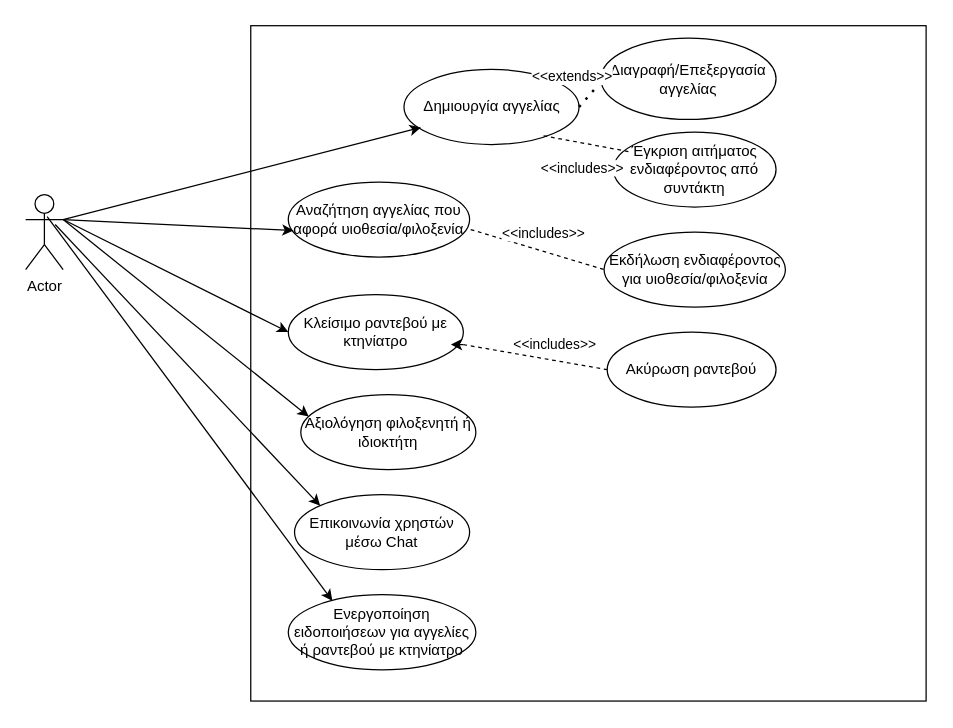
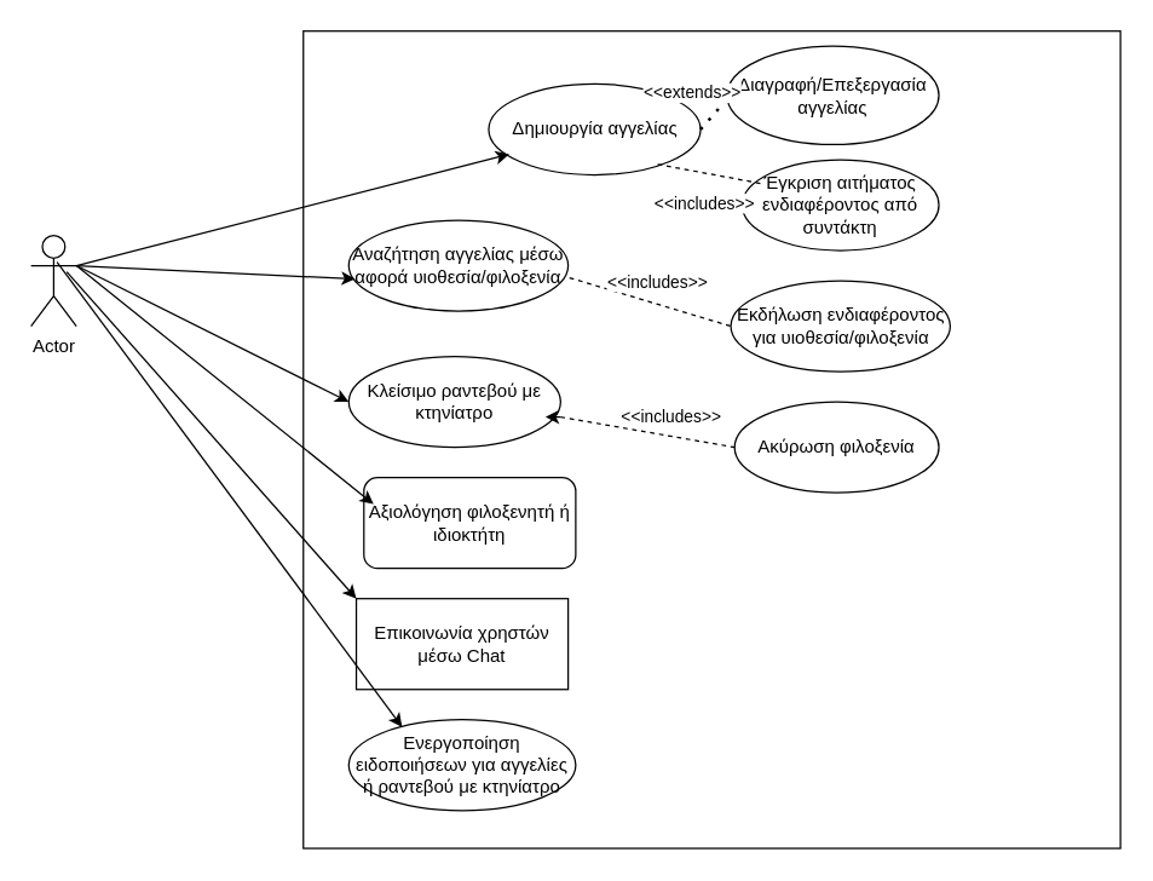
  <mxCell id="0" />
  <mxCell id="1" parent="0" />
  <mxCell id="2" value="Actor" style="shape=umlActor;verticalLabelPosition=bottom;verticalAlign=top;html=1;outlineConnect=0;" vertex="1" parent="1"><mxGeometry x="20" y="155" width="30" height="60" as="geometry" /></mxCell>
  <mxCell id="3" value="Δημιουργία αγγελίας" style="ellipse;whiteSpace=wrap;html=1;fillColor=none;" vertex="1" parent="1"><mxGeometry x="322.5" y="55" width="140" height="60" as="geometry" /></mxCell>
  <mxCell id="4" value="" style="endArrow=classic;html=1;rounded=0;exitX=1;exitY=0.333;exitDx=0;exitDy=0;exitPerimeter=0;entryX=0.097;entryY=0.773;entryDx=0;entryDy=0;entryPerimeter=0;" edge="1" parent="1" source="2" target="3"><mxGeometry width="50" height="50" relative="1" as="geometry"><mxPoint x="190" y="135" as="sourcePoint" /><mxPoint x="240" y="85" as="targetPoint" /></mxGeometry></mxCell>
  <mxCell id="5" value="Διαγραφή/Επεξεργασία αγγελίας" style="ellipse;whiteSpace=wrap;html=1;fillColor=none;" vertex="1" parent="1"><mxGeometry x="480" y="30" width="140" height="65" as="geometry" /></mxCell>
  <mxCell id="6" value="&amp;lt;&amp;lt;extends&amp;gt;&amp;gt;" style="endArrow=none;dashed=1;html=1;dashPattern=1 3;strokeWidth=2;rounded=0;exitX=1;exitY=0.5;exitDx=0;exitDy=0;" edge="1" parent="1" source="3"><mxGeometry x="0.091" y="20" width="50" height="50" relative="1" as="geometry"><mxPoint x="430" y="115" as="sourcePoint" /><mxPoint x="480" y="65" as="targetPoint" /><mxPoint as="offset" /></mxGeometry></mxCell>
  <mxCell id="7" value="Έγκριση αιτήματος ενδιαφέροντος από συντάκτη" style="ellipse;whiteSpace=wrap;html=1;fillColor=none;" vertex="1" parent="1"><mxGeometry x="490" y="105" width="130" height="60" as="geometry" /></mxCell>
  <mxCell id="8" value="&amp;lt;&amp;lt;includes&amp;gt;&amp;gt;" style="endArrow=none;dashed=1;html=1;rounded=0;entryX=0.789;entryY=0.88;entryDx=0;entryDy=0;entryPerimeter=0;exitX=0.092;exitY=0.26;exitDx=0;exitDy=0;exitPerimeter=0;" edge="1" parent="1" source="7" target="3"><mxGeometry x="-0.03" y="20" width="50" height="50" relative="1" as="geometry"><mxPoint x="500" y="115" as="sourcePoint" /><mxPoint x="200" y="45" as="targetPoint" /><Array as="points" /><mxPoint as="offset" /></mxGeometry></mxCell>
- <mxCell id="9" value="Αναζήτηση αγγελίας που αφορά υιοθεσία/φιλοξενία" style="ellipse;whiteSpace=wrap;html=1;fillColor=none;" vertex="1" parent="1"><mxGeometry x="230" y="145" width="145" height="60" as="geometry" /></mxCell>
+ <mxCell id="9" value="Αναζήτηση αγγελίας μέσω αφορά υιοθεσία/φιλοξενία" style="ellipse;whiteSpace=wrap;html=1;fillColor=none;" vertex="1" parent="1"><mxGeometry x="230" y="145" width="145" height="60" as="geometry" /></mxCell>
  <mxCell id="10" value="" style="endArrow=classic;html=1;rounded=0;exitX=1;exitY=0.333;exitDx=0;exitDy=0;exitPerimeter=0;entryX=0.029;entryY=0.647;entryDx=0;entryDy=0;entryPerimeter=0;" edge="1" parent="1" source="2" target="9"><mxGeometry width="50" height="50" relative="1" as="geometry"><mxPoint x="175" y="255" as="sourcePoint" /><mxPoint x="225" y="205" as="targetPoint" /></mxGeometry></mxCell>
  <mxCell id="11" value="Εκδήλωση ενδιαφέροντος για υιοθεσία/φιλοξενία" style="ellipse;whiteSpace=wrap;html=1;fillColor=none;" vertex="1" parent="1"><mxGeometry x="482.5" y="185" width="145" height="60" as="geometry" /></mxCell>
  <mxCell id="12" value="&amp;lt;&amp;lt;includes&amp;gt;&amp;gt;" style="endArrow=none;dashed=1;html=1;rounded=0;entryX=0;entryY=0.5;entryDx=0;entryDy=0;exitX=1.006;exitY=0.633;exitDx=0;exitDy=0;exitPerimeter=0;" edge="1" parent="1" source="9" target="11"><mxGeometry x="0.032" y="14" width="50" height="50" relative="1" as="geometry"><mxPoint x="394" y="240" as="sourcePoint" /><mxPoint x="444" y="190" as="targetPoint" /><mxPoint as="offset" /></mxGeometry></mxCell>
  <mxCell id="13" value="Κλείσιμο ραντεβού με κτηνίατρο" style="ellipse;whiteSpace=wrap;html=1;fillColor=none;" vertex="1" parent="1"><mxGeometry x="230" y="235" width="140" height="60" as="geometry" /></mxCell>
  <mxCell id="14" value="" style="endArrow=classic;html=1;rounded=0;entryX=0;entryY=0.5;entryDx=0;entryDy=0;exitX=1;exitY=0.333;exitDx=0;exitDy=0;exitPerimeter=0;" edge="1" parent="1" source="2" target="13"><mxGeometry width="50" height="50" relative="1" as="geometry"><mxPoint x="120" y="265" as="sourcePoint" /><mxPoint x="170" y="215" as="targetPoint" /></mxGeometry></mxCell>
- <mxCell id="15" value="Ακύρωση ραντεβού" style="ellipse;whiteSpace=wrap;html=1;fillColor=none;" vertex="1" parent="1"><mxGeometry x="485" y="265" width="135" height="60" as="geometry" /></mxCell>
+ <mxCell id="15" value="Ακύρωση φιλοξενία" style="ellipse;whiteSpace=wrap;html=1;fillColor=none;" vertex="1" parent="1"><mxGeometry x="485" y="265" width="135" height="60" as="geometry" /></mxCell>
  <mxCell id="16" value="&amp;lt;&amp;lt;includes&amp;gt;&amp;gt;" style="endArrow=none;dashed=1;html=1;rounded=0;entryX=0;entryY=0.5;entryDx=0;entryDy=0;" edge="1" parent="1" target="15"><mxGeometry x="0.239" y="13" width="50" height="50" relative="1" as="geometry"><mxPoint x="370" y="275" as="sourcePoint" /><mxPoint x="420" y="265" as="targetPoint" /><mxPoint as="offset" /></mxGeometry></mxCell>
  <mxCell id="17" style="edgeStyle=orthogonalEdgeStyle;rounded=0;orthogonalLoop=1;jettySize=auto;html=1;exitX=0.5;exitY=0;exitDx=0;exitDy=0;" edge="1" parent="1"><mxGeometry relative="1" as="geometry"><mxPoint x="360" y="275" as="targetPoint" /><mxPoint x="370" y="275" as="sourcePoint" /></mxGeometry></mxCell>
  <mxCell id="18" value="" style="endArrow=classic;html=1;rounded=0;exitX=1;exitY=0.333;exitDx=0;exitDy=0;exitPerimeter=0;entryX=0.046;entryY=0.293;entryDx=0;entryDy=0;entryPerimeter=0;" edge="1" parent="1" source="2" target="19"><mxGeometry width="50" height="50" relative="1" as="geometry"><mxPoint x="100" y="355" as="sourcePoint" /><mxPoint x="274.205" y="356.983" as="targetPoint" /></mxGeometry></mxCell>
- <mxCell id="19" value="Αξιολόγηση φιλοξενητή ή ιδιοκτήτη" style="ellipse;whiteSpace=wrap;html=1;fillColor=none;" vertex="1" parent="1"><mxGeometry x="240" y="315" width="140" height="60" as="geometry" /></mxCell>
- <mxCell id="20" value="Επικοινωνία χρηστών μέσω Chat" style="ellipse;whiteSpace=wrap;html=1;fillColor=none;" vertex="1" parent="1"><mxGeometry x="235" y="395" width="140" height="60" as="geometry" /></mxCell>
+ <mxCell id="19" value="Αξιολόγηση φιλοξενητή ή ιδιοκτήτη" style="whiteSpace=wrap;html=1;fillColor=none;rounded=1;" vertex="1" parent="1"><mxGeometry x="240" y="315" width="140" height="60" as="geometry" /></mxCell>
+ <mxCell id="20" value="Επικοινωνία χρηστών μέσω Chat" style="whiteSpace=wrap;html=1;fillColor=none;rounded=0;" vertex="1" parent="1"><mxGeometry x="235" y="395" width="140" height="60" as="geometry" /></mxCell>
  <mxCell id="21" value="" style="endArrow=classic;html=1;rounded=0;entryX=0;entryY=0;entryDx=0;entryDy=0;exitX=0.787;exitY=0.4;exitDx=0;exitDy=0;exitPerimeter=0;" edge="1" parent="1" source="2" target="20"><mxGeometry width="50" height="50" relative="1" as="geometry"><mxPoint x="100" y="365" as="sourcePoint" /><mxPoint x="150" y="315" as="targetPoint" /></mxGeometry></mxCell>
  <mxCell id="22" value="Ενεργοποίηση ειδοποιήσεων για αγγελίες ή ραντεβού με κτηνίατρο" style="ellipse;whiteSpace=wrap;html=1;fillColor=none;" vertex="1" parent="1"><mxGeometry x="230" y="475" width="150" height="60" as="geometry" /></mxCell>
  <mxCell id="23" value="" style="endArrow=classic;html=1;rounded=0;entryX=0.235;entryY=0.08;entryDx=0;entryDy=0;entryPerimeter=0;exitX=0.573;exitY=0.293;exitDx=0;exitDy=0;exitPerimeter=0;" edge="1" parent="1" source="2" target="22"><mxGeometry width="50" height="50" relative="1" as="geometry"><mxPoint x="100" y="415" as="sourcePoint" /><mxPoint x="150" y="365" as="targetPoint" /></mxGeometry></mxCell>
  <mxCell id="24" value="" style="whiteSpace=wrap;html=1;aspect=fixed;fillColor=none;" vertex="1" parent="1"><mxGeometry x="200" y="20" width="540" height="540" as="geometry" /></mxCell>
